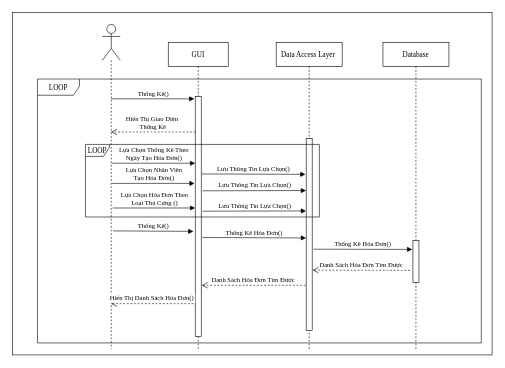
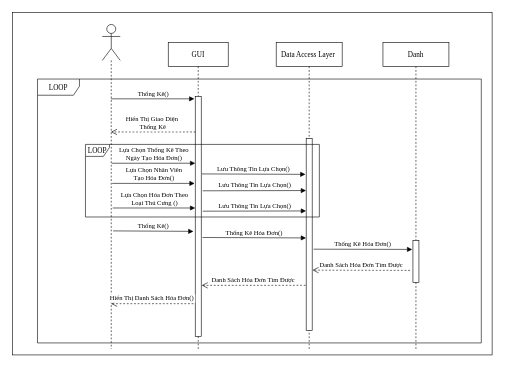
  <mxCell id="0" />
  <mxCell id="1" parent="0" />
  <mxCell id="2" value="" style="rounded=0;whiteSpace=wrap;html=1;fontFamily=Times New Roman;" parent="1" vertex="1"><mxGeometry x="20" y="20" width="800" height="571" as="geometry" /></mxCell>
  <mxCell id="3" value="LOOP" style="shape=umlFrame;whiteSpace=wrap;html=1;fontFamily=Times New Roman;width=70;height=27;" parent="1" vertex="1"><mxGeometry x="62" y="131" width="740" height="440" as="geometry" /></mxCell>
  <mxCell id="4" value="GUI" style="shape=umlLifeline;perimeter=lifelinePerimeter;container=1;collapsible=0;recursiveResize=0;rounded=0;shadow=0;strokeWidth=1;fontFamily=Times New Roman;" parent="1" vertex="1"><mxGeometry x="280" y="70" width="100" height="511" as="geometry" /></mxCell>
  <mxCell id="5" value="" style="points=[];perimeter=orthogonalPerimeter;rounded=0;shadow=0;strokeWidth=1;fontFamily=Times New Roman;" parent="4" vertex="1"><mxGeometry x="45" y="90" width="10" height="400" as="geometry" /></mxCell>
  <mxCell id="6" value="Data Access Layer " style="shape=umlLifeline;perimeter=lifelinePerimeter;container=1;collapsible=0;recursiveResize=0;rounded=0;shadow=0;strokeWidth=1;size=40;fontFamily=Times New Roman;" parent="1" vertex="1"><mxGeometry x="460" y="70" width="110" height="511" as="geometry" /></mxCell>
  <mxCell id="7" value="" style="points=[];perimeter=orthogonalPerimeter;rounded=0;shadow=0;strokeWidth=1;fontFamily=Times New Roman;" parent="6" vertex="1"><mxGeometry x="50" y="160" width="10" height="320" as="geometry" /></mxCell>
  <mxCell id="8" value="Hiển Thị Giao Diện &#10;Thống Kê" style="verticalAlign=bottom;endArrow=open;dashed=1;endSize=8;shadow=0;strokeWidth=1;fontFamily=Times New Roman;exitX=0.053;exitY=0.148;exitDx=0;exitDy=0;exitPerimeter=0;" parent="1" source="5" target="9" edge="1"><mxGeometry relative="1" as="geometry"><mxPoint x="206" y="192.92" as="targetPoint" /><mxPoint x="325" y="193" as="sourcePoint" /></mxGeometry></mxCell>
  <mxCell id="9" value="" style="shape=umlLifeline;participant=umlActor;perimeter=lifelinePerimeter;whiteSpace=wrap;html=1;container=1;collapsible=0;recursiveResize=0;verticalAlign=top;spacingTop=36;outlineConnect=0;size=60;fontFamily=Times New Roman;" parent="1" vertex="1"><mxGeometry x="170" y="40" width="30" height="541" as="geometry" /></mxCell>
- <mxCell id="10" value="Database" style="shape=umlLifeline;perimeter=lifelinePerimeter;container=1;collapsible=0;recursiveResize=0;rounded=0;shadow=0;strokeWidth=1;fontFamily=Times New Roman;" parent="1" vertex="1"><mxGeometry x="638" y="70" width="110" height="511" as="geometry" /></mxCell>
+ <mxCell id="10" value="Danh" style="shape=umlLifeline;perimeter=lifelinePerimeter;container=1;collapsible=0;recursiveResize=0;rounded=0;shadow=0;strokeWidth=1;fontFamily=Times New Roman;" parent="1" vertex="1"><mxGeometry x="638" y="70" width="110" height="511" as="geometry" /></mxCell>
  <mxCell id="11" value="" style="points=[];perimeter=orthogonalPerimeter;rounded=0;shadow=0;strokeWidth=1;fontFamily=Times New Roman;" parent="10" vertex="1"><mxGeometry x="50" y="330" width="10" height="70" as="geometry" /></mxCell>
  <mxCell id="12" value="Lựa Chọn Thống Kê Theo&lt;br&gt;Ngày Tạo Hóa Đơn()" style="html=1;verticalAlign=bottom;endArrow=block;rounded=0;strokeWidth=1;fontFamily=Times New Roman;entryX=-0.093;entryY=0.271;entryDx=0;entryDy=0;entryPerimeter=0;" parent="1" edge="1"><mxGeometry width="80" relative="1" as="geometry"><mxPoint x="185.667" y="271.4" as="sourcePoint" /><mxPoint x="325.07" y="271.4" as="targetPoint" /></mxGeometry></mxCell>
  <mxCell id="13" value="Lưu Thông Tin Lựa Chọn()" style="html=1;verticalAlign=bottom;endArrow=block;rounded=0;strokeWidth=1;fontFamily=Times New Roman;entryX=-0.024;entryY=0.007;entryDx=0;entryDy=0;entryPerimeter=0;exitX=1.052;exitY=0.301;exitDx=0;exitDy=0;exitPerimeter=0;" parent="1" edge="1"><mxGeometry width="80" relative="1" as="geometry"><mxPoint x="337.52" y="317.34" as="sourcePoint" /><mxPoint x="509.76" y="316.911" as="targetPoint" /></mxGeometry></mxCell>
  <mxCell id="14" value="Danh Sách Hóa Đơn Tìm Được" style="verticalAlign=bottom;endArrow=open;dashed=1;endSize=8;shadow=0;strokeWidth=1;entryX=0.952;entryY=0.689;entryDx=0;entryDy=0;entryPerimeter=0;fontFamily=Times New Roman;" parent="1" edge="1"><mxGeometry relative="1" as="geometry"><mxPoint x="520.52" y="449.58" as="targetPoint" /><mxPoint x="683" y="450" as="sourcePoint" /></mxGeometry></mxCell>
  <mxCell id="15" value="Thống Kê()" style="html=1;verticalAlign=bottom;endArrow=block;rounded=0;strokeWidth=1;entryX=-0.145;entryY=0.01;entryDx=0;entryDy=0;entryPerimeter=0;fontFamily=Times New Roman;" parent="1" source="9" target="5" edge="1"><mxGeometry width="80" relative="1" as="geometry"><mxPoint x="194.81" y="229.16" as="sourcePoint" /><mxPoint x="334.76" y="229.16" as="targetPoint" /></mxGeometry></mxCell>
  <mxCell id="16" value="Thống Kê Hóa Đơn()" style="html=1;verticalAlign=bottom;endArrow=block;rounded=0;strokeWidth=1;fontFamily=Times New Roman;exitX=1.326;exitY=0.315;exitDx=0;exitDy=0;exitPerimeter=0;entryX=-0.017;entryY=0.105;entryDx=0;entryDy=0;entryPerimeter=0;" parent="1" edge="1"><mxGeometry width="80" relative="1" as="geometry"><mxPoint x="522.26" y="414.7" as="sourcePoint" /><mxPoint x="686.83" y="415.05" as="targetPoint" /></mxGeometry></mxCell>
  <mxCell id="17" value="Hiển Thị Danh Sách Hóa Đơn()" style="verticalAlign=bottom;endArrow=open;dashed=1;endSize=8;exitX=-0.3;exitY=0.781;shadow=0;strokeWidth=1;exitDx=0;exitDy=0;exitPerimeter=0;fontFamily=Times New Roman;" parent="1" edge="1"><mxGeometry relative="1" as="geometry"><mxPoint x="184.667" y="505.54" as="targetPoint" /><mxPoint x="322" y="505.54" as="sourcePoint" /></mxGeometry></mxCell>
  <mxCell id="18" value="Lựa Chọn Nhân Viên &lt;br&gt;Tạo Hóa Đơn()" style="html=1;verticalAlign=bottom;endArrow=block;rounded=0;strokeWidth=1;fontFamily=Times New Roman;" edge="1" parent="1"><mxGeometry width="80" relative="1" as="geometry"><mxPoint x="186.5" y="305" as="sourcePoint" /><mxPoint x="324" y="305" as="targetPoint" /></mxGeometry></mxCell>
  <mxCell id="19" value="Lựa Chọn Hóa Đơn Theo&lt;br&gt;Loại Thú Cưng ()" style="html=1;verticalAlign=bottom;endArrow=block;rounded=0;strokeWidth=1;fontFamily=Times New Roman;" edge="1" parent="1"><mxGeometry width="80" relative="1" as="geometry"><mxPoint x="187.5" y="346" as="sourcePoint" /><mxPoint x="325" y="346" as="targetPoint" /></mxGeometry></mxCell>
  <mxCell id="20" value="Lưu Thông Tin Lựa Chọn()" style="html=1;verticalAlign=bottom;endArrow=block;rounded=0;strokeWidth=1;fontFamily=Times New Roman;entryX=-0.024;entryY=0.007;entryDx=0;entryDy=0;entryPerimeter=0;exitX=1.014;exitY=0.38;exitDx=0;exitDy=0;exitPerimeter=0;" edge="1" parent="1"><mxGeometry width="80" relative="1" as="geometry"><mxPoint x="336.14" y="289.2" as="sourcePoint" /><mxPoint x="508.76" y="289.911" as="targetPoint" /></mxGeometry></mxCell>
  <mxCell id="21" value="Thống Kê Hóa Đơn()" style="html=1;verticalAlign=bottom;endArrow=block;rounded=0;strokeWidth=1;fontFamily=Times New Roman;entryX=-0.024;entryY=0.007;entryDx=0;entryDy=0;entryPerimeter=0;exitX=1.014;exitY=0.38;exitDx=0;exitDy=0;exitPerimeter=0;" edge="1" parent="1"><mxGeometry width="80" relative="1" as="geometry"><mxPoint x="337.14" y="395.2" as="sourcePoint" /><mxPoint x="509.76" y="395.911" as="targetPoint" /></mxGeometry></mxCell>
  <mxCell id="22" value="Lưu Thông Tin Lựa Chọn()" style="html=1;verticalAlign=bottom;endArrow=block;rounded=0;strokeWidth=1;fontFamily=Times New Roman;entryX=-0.024;entryY=0.007;entryDx=0;entryDy=0;entryPerimeter=0;exitX=1.052;exitY=0.301;exitDx=0;exitDy=0;exitPerimeter=0;" edge="1" parent="1"><mxGeometry width="80" relative="1" as="geometry"><mxPoint x="337.52" y="351.34" as="sourcePoint" /><mxPoint x="509.76" y="350.911" as="targetPoint" /></mxGeometry></mxCell>
  <mxCell id="23" value="Thống Kê()" style="html=1;verticalAlign=bottom;endArrow=block;rounded=0;strokeWidth=1;fontFamily=Times New Roman;exitX=1.014;exitY=0.38;exitDx=0;exitDy=0;exitPerimeter=0;" edge="1" parent="1"><mxGeometry width="80" relative="1" as="geometry"><mxPoint x="188.14" y="384.2" as="sourcePoint" /><mxPoint x="322" y="385" as="targetPoint" /></mxGeometry></mxCell>
  <mxCell id="24" value="Danh Sách Hóa Đơn Tìm Được" style="verticalAlign=bottom;endArrow=open;dashed=1;endSize=8;shadow=0;strokeWidth=1;entryX=0.952;entryY=0.689;entryDx=0;entryDy=0;entryPerimeter=0;fontFamily=Times New Roman;exitX=0.2;exitY=0.784;exitDx=0;exitDy=0;exitPerimeter=0;" edge="1" parent="1"><mxGeometry relative="1" as="geometry"><mxPoint x="335.76" y="475" as="targetPoint" /><mxPoint x="509" y="474.88" as="sourcePoint" /></mxGeometry></mxCell>
  <mxCell id="25" value="LOOP" style="shape=umlFrame;whiteSpace=wrap;html=1;fontFamily=Times New Roman;width=40;height=20;" vertex="1" parent="1"><mxGeometry x="142" y="240" width="390" height="121" as="geometry" /></mxCell>
